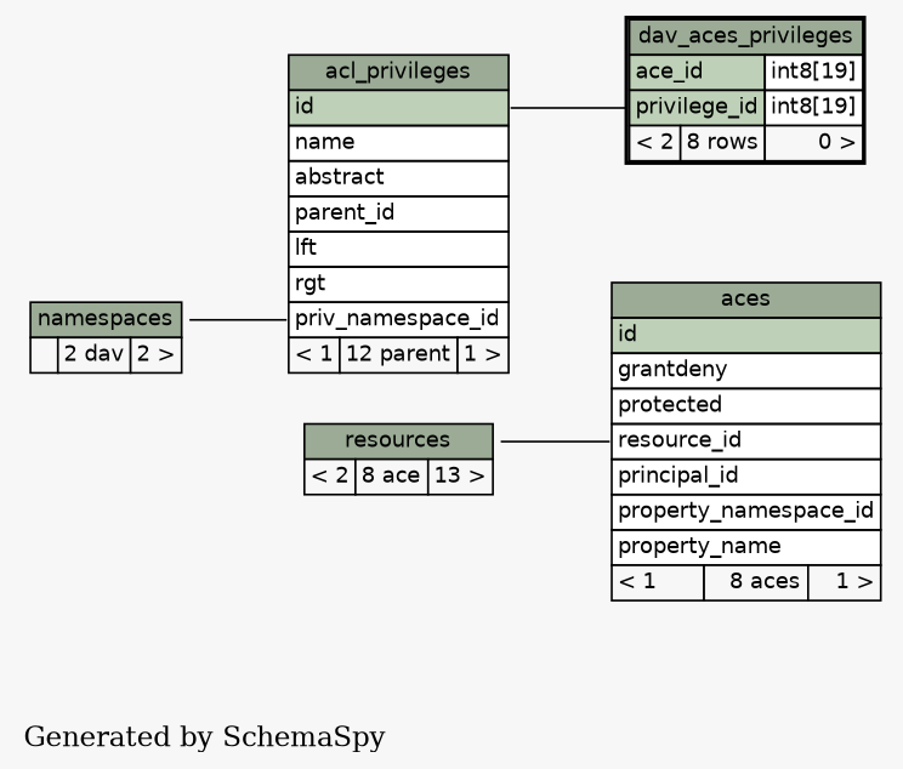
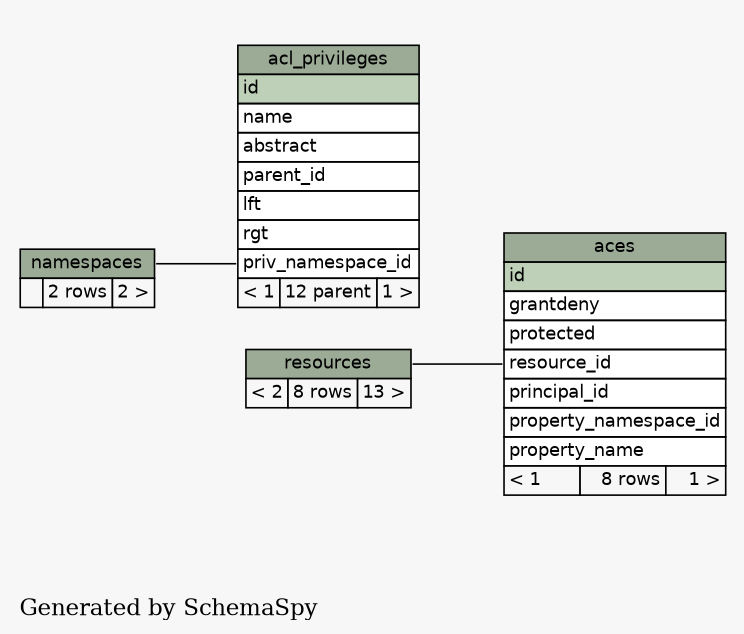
  digraph {
    bgcolor="#f7f7f7"
    label="\nGenerated by SchemaSpy"
    labeljust=l
    rankdir=RL
    node [fontname=Helvetica fontsize=11 shape=plaintext]
    edge [arrowhead=none arrowsize=0.8 arrowtail=crowtee]
-   n1 [label=<     <TABLE BORDER="0" CELLBORDER="1" CELLSPACING="0" BGCOLOR="#ffffff">       <TR><TD PORT="aces.heading" COLSPAN="3" BGCOLOR="#9bab96" ALIGN="CENTER">aces</TD></TR>       <TR><TD PORT="id" COLSPAN="3" BGCOLOR="#bed1b8" ALIGN="LEFT">id</TD></TR>       <TR><TD PORT="grantdeny" COLSPAN="3" ALIGN="LEFT">grantdeny</TD></TR>       <TR><TD PORT="protected" COLSPAN="3" ALIGN="LEFT">protected</TD></TR>       <TR><TD PORT="resource_id" COLSPAN="3" ALIGN="LEFT">resource_id</TD></TR>       <TR><TD PORT="principal_id" COLSPAN="3" ALIGN="LEFT">principal_id</TD></TR>       <TR><TD PORT="property_namespace_id" COLSPAN="3" ALIGN="LEFT">property_namespace_id</TD></TR>       <TR><TD PORT="property_name" COLSPAN="3" ALIGN="LEFT">property_name</TD></TR>       <TR><TD ALIGN="LEFT" BGCOLOR="#f7f7f7">&lt; 1</TD><TD ALIGN="RIGHT" BGCOLOR="#f7f7f7">8 aces</TD><TD ALIGN="RIGHT" BGCOLOR="#f7f7f7">1 &gt;</TD></TR>     </TABLE>>]
-   n2 [label=<     <TABLE BORDER="0" CELLBORDER="1" CELLSPACING="0" BGCOLOR="#ffffff">       <TR><TD PORT="resources.heading" COLSPAN="3" BGCOLOR="#9bab96" ALIGN="CENTER">resources</TD></TR>       <TR><TD ALIGN="LEFT" BGCOLOR="#f7f7f7">&lt; 2</TD><TD ALIGN="RIGHT" BGCOLOR="#f7f7f7">8 ace</TD><TD ALIGN="RIGHT" BGCOLOR="#f7f7f7">13 &gt;</TD></TR>     </TABLE>>]
+   n1 [label=<     <TABLE BORDER="0" CELLBORDER="1" CELLSPACING="0" BGCOLOR="#ffffff">       <TR><TD PORT="aces.heading" COLSPAN="3" BGCOLOR="#9bab96" ALIGN="CENTER">aces</TD></TR>       <TR><TD PORT="id" COLSPAN="3" BGCOLOR="#bed1b8" ALIGN="LEFT">id</TD></TR>       <TR><TD PORT="grantdeny" COLSPAN="3" ALIGN="LEFT">grantdeny</TD></TR>       <TR><TD PORT="protected" COLSPAN="3" ALIGN="LEFT">protected</TD></TR>       <TR><TD PORT="resource_id" COLSPAN="3" ALIGN="LEFT">resource_id</TD></TR>       <TR><TD PORT="principal_id" COLSPAN="3" ALIGN="LEFT">principal_id</TD></TR>       <TR><TD PORT="property_namespace_id" COLSPAN="3" ALIGN="LEFT">property_namespace_id</TD></TR>       <TR><TD PORT="property_name" COLSPAN="3" ALIGN="LEFT">property_name</TD></TR>       <TR><TD ALIGN="LEFT" BGCOLOR="#f7f7f7">&lt; 1</TD><TD ALIGN="RIGHT" BGCOLOR="#f7f7f7">8 rows</TD><TD ALIGN="RIGHT" BGCOLOR="#f7f7f7">1 &gt;</TD></TR>     </TABLE>>]
+   n2 [label=<     <TABLE BORDER="0" CELLBORDER="1" CELLSPACING="0" BGCOLOR="#ffffff">       <TR><TD PORT="resources.heading" COLSPAN="3" BGCOLOR="#9bab96" ALIGN="CENTER">resources</TD></TR>       <TR><TD ALIGN="LEFT" BGCOLOR="#f7f7f7">&lt; 2</TD><TD ALIGN="RIGHT" BGCOLOR="#f7f7f7">8 rows</TD><TD ALIGN="RIGHT" BGCOLOR="#f7f7f7">13 &gt;</TD></TR>     </TABLE>>]
    n3 [label=<     <TABLE BORDER="0" CELLBORDER="1" CELLSPACING="0" BGCOLOR="#ffffff">       <TR><TD PORT="acl_privileges.heading" COLSPAN="3" BGCOLOR="#9bab96" ALIGN="CENTER">acl_privileges</TD></TR>       <TR><TD PORT="id" COLSPAN="3" BGCOLOR="#bed1b8" ALIGN="LEFT">id</TD></TR>       <TR><TD PORT="name" COLSPAN="3" ALIGN="LEFT">name</TD></TR>       <TR><TD PORT="abstract" COLSPAN="3" ALIGN="LEFT">abstract</TD></TR>       <TR><TD PORT="parent_id" COLSPAN="3" ALIGN="LEFT">parent_id</TD></TR>       <TR><TD PORT="lft" COLSPAN="3" ALIGN="LEFT">lft</TD></TR>       <TR><TD PORT="rgt" COLSPAN="3" ALIGN="LEFT">rgt</TD></TR>       <TR><TD PORT="priv_namespace_id" COLSPAN="3" ALIGN="LEFT">priv_namespace_id</TD></TR>       <TR><TD ALIGN="LEFT" BGCOLOR="#f7f7f7">&lt; 1</TD><TD ALIGN="RIGHT" BGCOLOR="#f7f7f7">12 parent</TD><TD ALIGN="RIGHT" BGCOLOR="#f7f7f7">1 &gt;</TD></TR>     </TABLE>>]
-   n4 [label=<     <TABLE BORDER="0" CELLBORDER="1" CELLSPACING="0" BGCOLOR="#ffffff">       <TR><TD PORT="namespaces.heading" COLSPAN="3" BGCOLOR="#9bab96" ALIGN="CENTER">namespaces</TD></TR>       <TR><TD ALIGN="LEFT" BGCOLOR="#f7f7f7">  </TD><TD ALIGN="RIGHT" BGCOLOR="#f7f7f7">2 dav</TD><TD ALIGN="RIGHT" BGCOLOR="#f7f7f7">2 &gt;</TD></TR>     </TABLE>>]
-   n5 [label=<     <TABLE BORDER="2" CELLBORDER="1" CELLSPACING="0" BGCOLOR="#ffffff">       <TR><TD PORT="dav_aces_privileges.heading" COLSPAN="3" BGCOLOR="#9bab96" ALIGN="CENTER">dav_aces_privileges</TD></TR>       <TR><TD PORT="ace_id" COLSPAN="2" BGCOLOR="#bed1b8" ALIGN="LEFT">ace_id</TD><TD PORT="ace_id.type" ALIGN="LEFT">int8[19]</TD></TR>       <TR><TD PORT="privilege_id" COLSPAN="2" BGCOLOR="#bed1b8" ALIGN="LEFT">privilege_id</TD><TD PORT="privilege_id.type" ALIGN="LEFT">int8[19]</TD></TR>       <TR><TD ALIGN="LEFT" BGCOLOR="#f7f7f7">&lt; 2</TD><TD ALIGN="RIGHT" BGCOLOR="#f7f7f7">8 rows</TD><TD ALIGN="RIGHT" BGCOLOR="#f7f7f7">0 &gt;</TD></TR>     </TABLE>>]
+   n4 [label=<     <TABLE BORDER="0" CELLBORDER="1" CELLSPACING="0" BGCOLOR="#ffffff">       <TR><TD PORT="namespaces.heading" COLSPAN="3" BGCOLOR="#9bab96" ALIGN="CENTER">namespaces</TD></TR>       <TR><TD ALIGN="LEFT" BGCOLOR="#f7f7f7">  </TD><TD ALIGN="RIGHT" BGCOLOR="#f7f7f7">2 rows</TD><TD ALIGN="RIGHT" BGCOLOR="#f7f7f7">2 &gt;</TD></TR>     </TABLE>>]
    n1 -> n2 [headport="resources.heading:e" tailport="resource_id:w"]
    n3 -> n4 [headport="namespaces.heading:e" tailport="priv_namespace_id:w"]
-   n5 -> n3 [headport="id:e" tailport="privilege_id:w"]
  }
